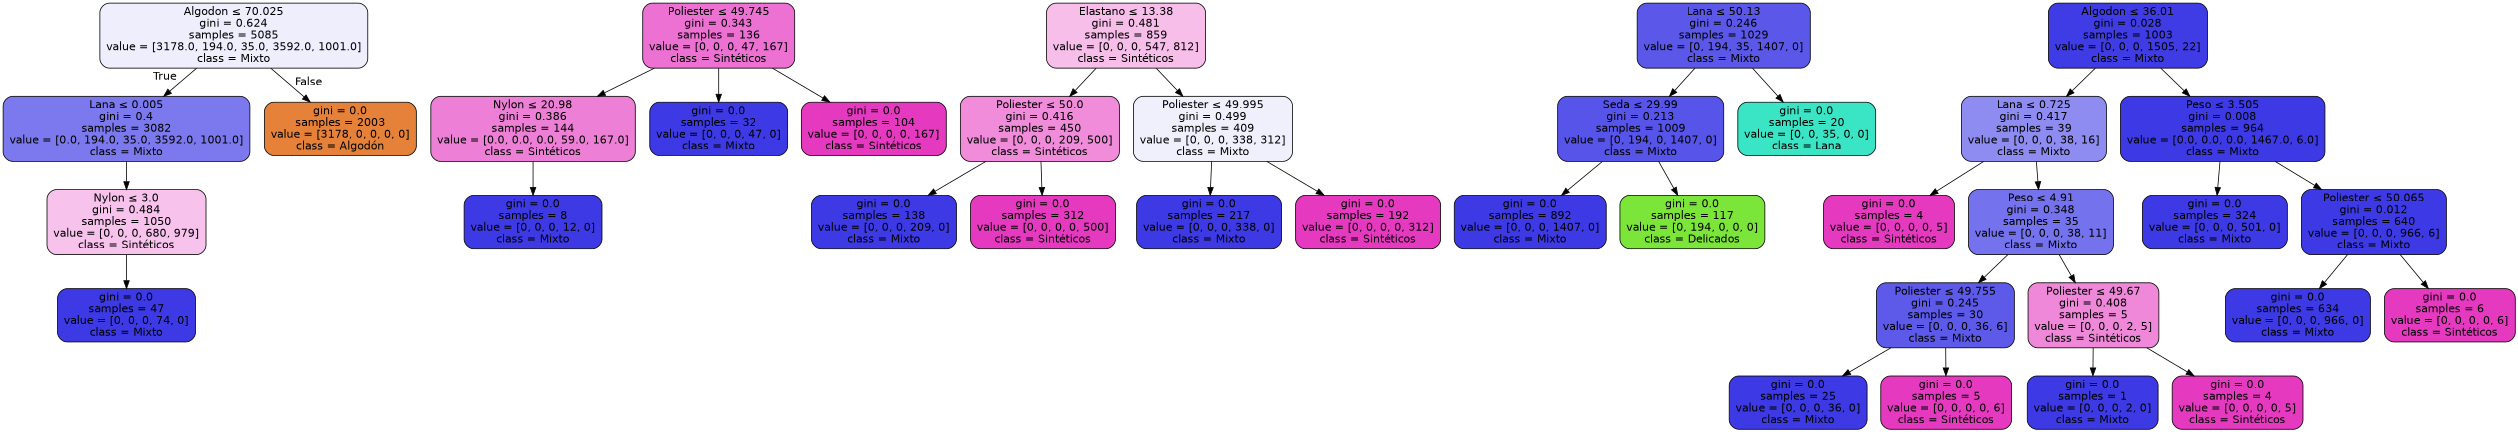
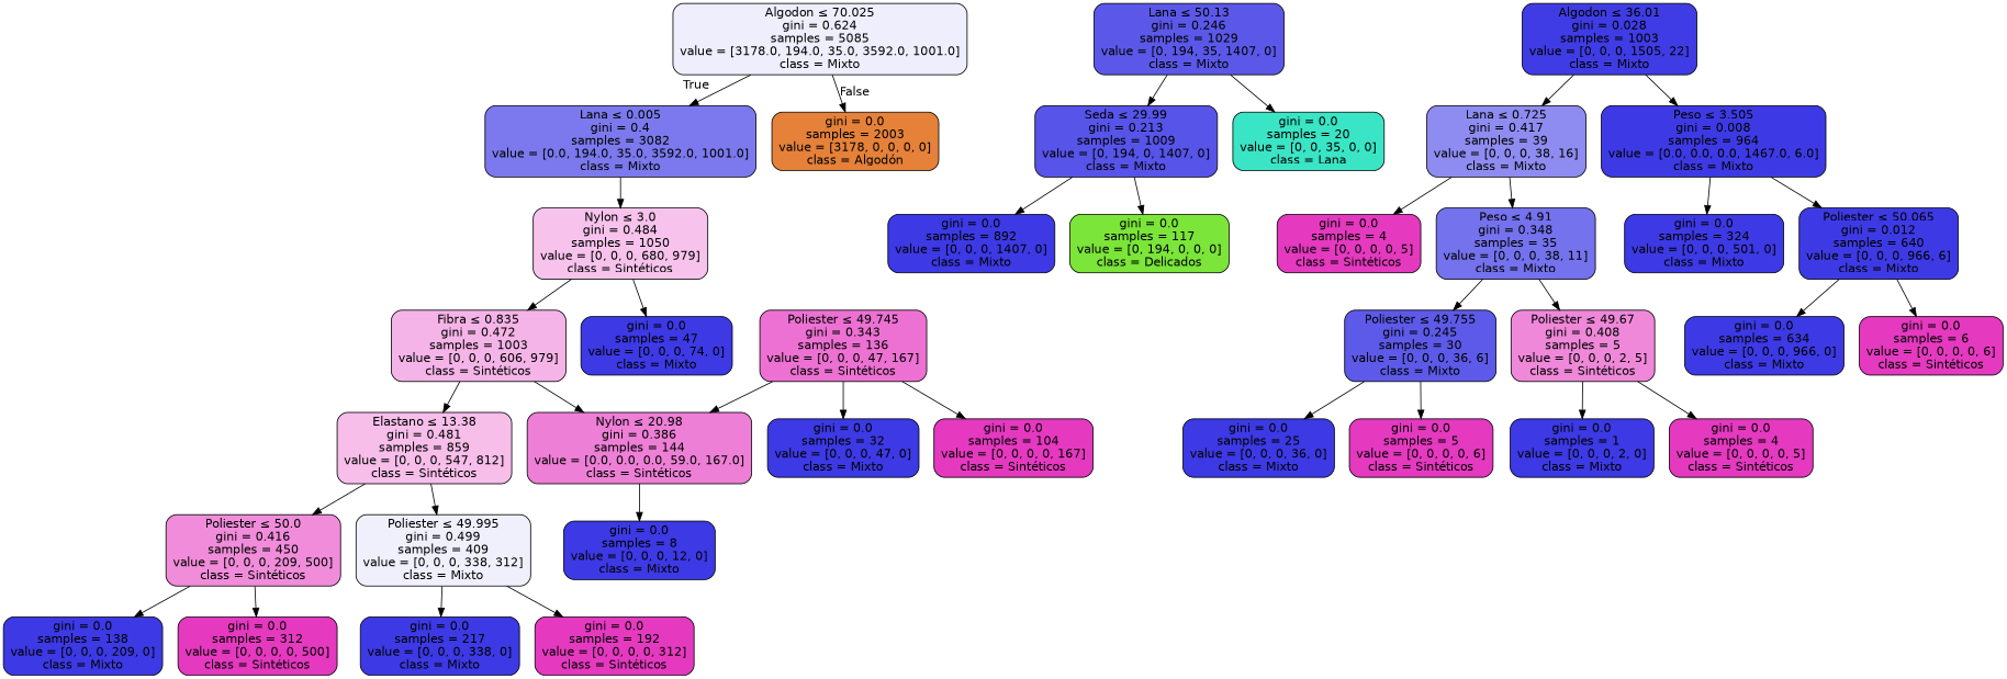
  digraph {
    node [color=black fillcolor="#3c39e5" fontname=helvetica shape=box style="filled, rounded"]
    edge [fontname=helvetica]
    n1 [fillcolor="#eeeefd" label=<Algodon &le; 70.025<br/>gini = 0.624<br/>samples = 5085<br/>value = [3178.0, 194.0, 35.0, 3592.0, 1001.0]<br/>class = Mixto>]
    n2 [fillcolor="#7b79ed" label=<Lana &le; 0.005<br/>gini = 0.4<br/>samples = 3082<br/>value = [0.0, 194.0, 35.0, 3592.0, 1001.0]<br/>class = Mixto>]
    n3 [fillcolor="#e58139" label=<gini = 0.0<br/>samples = 2003<br/>value = [3178, 0, 0, 0, 0]<br/>class = Algodón>]
    n4 [fillcolor="#f7c3ec" label=<Nylon &le; 3.0<br/>gini = 0.484<br/>samples = 1050<br/>value = [0, 0, 0, 680, 979]<br/>class = Sintéticos>]
    n5 [label=<gini = 0.0<br/>samples = 47<br/>value = [0, 0, 0, 74, 0]<br/>class = Mixto>]
+   n6 [fillcolor="#f5b4e7" label=<Fibra &le; 0.835<br/>gini = 0.472<br/>samples = 1003<br/>value = [0, 0, 0, 606, 979]<br/>class = Sintéticos>]
    n7 [fillcolor="#ee7fd6" label=<Nylon &le; 20.98<br/>gini = 0.386<br/>samples = 144<br/>value = [0.0, 0.0, 0.0, 59.0, 167.0]<br/>class = Sintéticos>]
    n8 [fillcolor="#f7beea" label=<Elastano &le; 13.38<br/>gini = 0.481<br/>samples = 859<br/>value = [0, 0, 0, 547, 812]<br/>class = Sintéticos>]
    n9 [label=<gini = 0.0<br/>samples = 8<br/>value = [0, 0, 0, 12, 0]<br/>class = Mixto>]
    n10 [fillcolor="#f08cda" label=<Poliester &le; 50.0<br/>gini = 0.416<br/>samples = 450<br/>value = [0, 0, 0, 209, 500]<br/>class = Sintéticos>]
    n11 [fillcolor="#f0f0fd" label=<Poliester &le; 49.995<br/>gini = 0.499<br/>samples = 409<br/>value = [0, 0, 0, 338, 312]<br/>class = Mixto>]
    n12 [fillcolor="#ec71d2" label=<Poliester &le; 49.745<br/>gini = 0.343<br/>samples = 136<br/>value = [0, 0, 0, 47, 167]<br/>class = Sintéticos>]
    n13 [label=<gini = 0.0<br/>samples = 32<br/>value = [0, 0, 0, 47, 0]<br/>class = Mixto>]
    n14 [fillcolor="#e539c0" label=<gini = 0.0<br/>samples = 104<br/>value = [0, 0, 0, 0, 167]<br/>class = Sintéticos>]
    n15 [label=<gini = 0.0<br/>samples = 138<br/>value = [0, 0, 0, 209, 0]<br/>class = Mixto>]
    n16 [fillcolor="#e539c0" label=<gini = 0.0<br/>samples = 312<br/>value = [0, 0, 0, 0, 500]<br/>class = Sintéticos>]
    n17 [label=<gini = 0.0<br/>samples = 217<br/>value = [0, 0, 0, 338, 0]<br/>class = Mixto>]
    n18 [fillcolor="#e539c0" label=<gini = 0.0<br/>samples = 192<br/>value = [0, 0, 0, 0, 312]<br/>class = Sintéticos>]
    n19 [fillcolor="#5b58e9" label=<Lana &le; 50.13<br/>gini = 0.246<br/>samples = 1029<br/>value = [0, 194, 35, 1407, 0]<br/>class = Mixto>]
    n20 [fillcolor="#5754e9" label=<Seda &le; 29.99<br/>gini = 0.213<br/>samples = 1009<br/>value = [0, 194, 0, 1407, 0]<br/>class = Mixto>]
    n21 [fillcolor="#39e5c5" label=<gini = 0.0<br/>samples = 20<br/>value = [0, 0, 35, 0, 0]<br/>class = Lana>]
    n22 [fillcolor="#3f3ce5" label=<Algodon &le; 36.01<br/>gini = 0.028<br/>samples = 1003<br/>value = [0, 0, 0, 1505, 22]<br/>class = Mixto>]
    n23 [fillcolor="#8e8cf0" label=<Lana &le; 0.725<br/>gini = 0.417<br/>samples = 39<br/>value = [0, 0, 0, 38, 16]<br/>class = Mixto>]
    n24 [fillcolor="#3d3ae5" label=<Peso &le; 3.505<br/>gini = 0.008<br/>samples = 964<br/>value = [0.0, 0.0, 0.0, 1467.0, 6.0]<br/>class = Mixto>]
    n25 [label=<gini = 0.0<br/>samples = 892<br/>value = [0, 0, 0, 1407, 0]<br/>class = Mixto>]
    n26 [fillcolor="#7be539" label=<gini = 0.0<br/>samples = 117<br/>value = [0, 194, 0, 0, 0]<br/>class = Delicados>]
    n27 [fillcolor="#e539c0" label=<gini = 0.0<br/>samples = 4<br/>value = [0, 0, 0, 0, 5]<br/>class = Sintéticos>]
    n28 [fillcolor="#7472ed" label=<Peso &le; 4.91<br/>gini = 0.348<br/>samples = 35<br/>value = [0, 0, 0, 38, 11]<br/>class = Mixto>]
    n29 [label=<gini = 0.0<br/>samples = 324<br/>value = [0, 0, 0, 501, 0]<br/>class = Mixto>]
    n30 [fillcolor="#3d3ae5" label=<Poliester &le; 50.065<br/>gini = 0.012<br/>samples = 640<br/>value = [0, 0, 0, 966, 6]<br/>class = Mixto>]
    n31 [fillcolor="#5d5ae9" label=<Poliester &le; 49.755<br/>gini = 0.245<br/>samples = 30<br/>value = [0, 0, 0, 36, 6]<br/>class = Mixto>]
    n32 [fillcolor="#ef88d9" label=<Poliester &le; 49.67<br/>gini = 0.408<br/>samples = 5<br/>value = [0, 0, 0, 2, 5]<br/>class = Sintéticos>]
    n33 [label=<gini = 0.0<br/>samples = 25<br/>value = [0, 0, 0, 36, 0]<br/>class = Mixto>]
    n34 [fillcolor="#e539c0" label=<gini = 0.0<br/>samples = 5<br/>value = [0, 0, 0, 0, 6]<br/>class = Sintéticos>]
    n35 [label=<gini = 0.0<br/>samples = 1<br/>value = [0, 0, 0, 2, 0]<br/>class = Mixto>]
    n36 [fillcolor="#e539c0" label=<gini = 0.0<br/>samples = 4<br/>value = [0, 0, 0, 0, 5]<br/>class = Sintéticos>]
    n37 [label=<gini = 0.0<br/>samples = 634<br/>value = [0, 0, 0, 966, 0]<br/>class = Mixto>]
    n38 [fillcolor="#e539c0" label=<gini = 0.0<br/>samples = 6<br/>value = [0, 0, 0, 0, 6]<br/>class = Sintéticos>]
    n1 -> n2 [headlabel=True labelangle=45 labeldistance=2.5]
    n1 -> n3 [headlabel=False labelangle=-45 labeldistance=2.5]
    n2 -> n4
    n4 -> n5
+   n4 -> n6
+   n6 -> n7
+   n6 -> n8
    n7 -> n9
    n8 -> n10
    n8 -> n11
    n10 -> n15
    n10 -> n16
    n11 -> n17
    n11 -> n18
    n12 -> n7
    n12 -> n13
    n12 -> n14
    n19 -> n20
    n19 -> n21
    n20 -> n25
    n20 -> n26
    n22 -> n23
    n22 -> n24
    n23 -> n27
    n23 -> n28
    n24 -> n29
    n24 -> n30
    n28 -> n31
    n28 -> n32
    n30 -> n37
    n30 -> n38
    n31 -> n33
    n31 -> n34
    n32 -> n35
    n32 -> n36
  }
